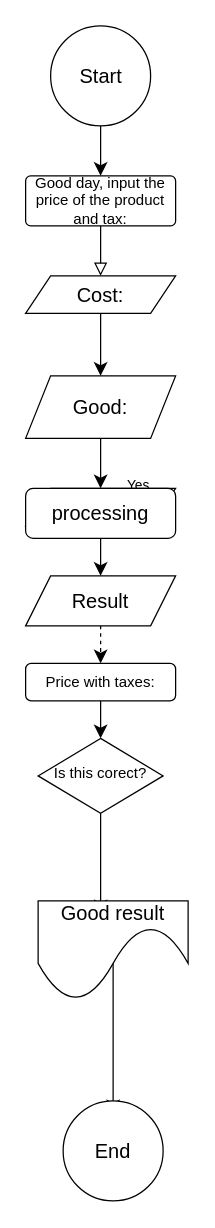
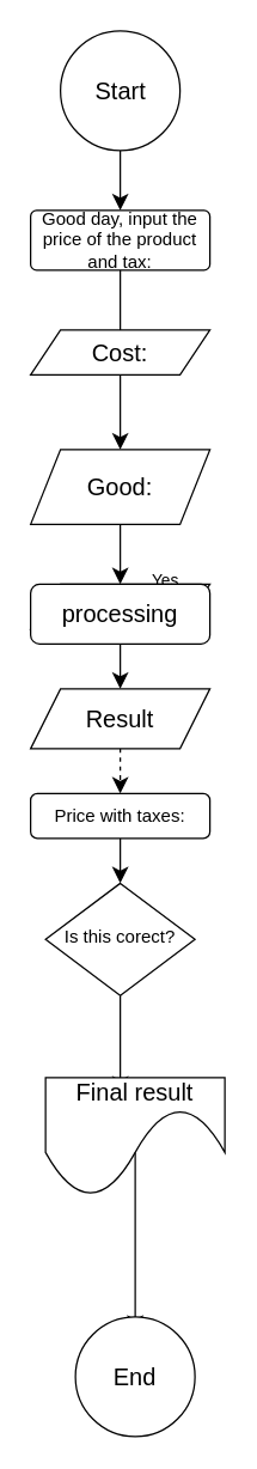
  <mxCell id="0" />
  <mxCell id="1" parent="0" />
- <mxCell id="2" value="" style="rounded=0;html=1;jettySize=auto;orthogonalLoop=1;fontSize=11;endArrow=block;endFill=0;endSize=8;strokeWidth=1;shadow=0;labelBackgroundColor=none;edgeStyle=orthogonalEdgeStyle;" parent="1" source="3" target="9" edge="1"><mxGeometry relative="1" as="geometry"><mxPoint x="80" y="260" as="targetPoint" /><Array as="points" /></mxGeometry></mxCell>
+ <mxCell id="2" value="" style="rounded=0;html=1;jettySize=auto;orthogonalLoop=1;fontSize=11;endArrow=none;endFill=0;endSize=8;strokeWidth=1;shadow=0;labelBackgroundColor=none;edgeStyle=orthogonalEdgeStyle;" parent="1" source="3" target="9" edge="1"><mxGeometry relative="1" as="geometry"><mxPoint x="80" y="260" as="targetPoint" /><Array as="points" /></mxGeometry></mxCell>
  <mxCell id="3" value="Good day, input the price of the product and tax:" style="rounded=1;whiteSpace=wrap;html=1;fontSize=12;glass=0;strokeWidth=1;shadow=0;arcSize=10;" parent="1" vertex="1"><mxGeometry x="20" y="140" width="120" height="40" as="geometry" /></mxCell>
  <mxCell id="4" value="Yes" style="rounded=0;html=1;jettySize=auto;orthogonalLoop=1;fontSize=11;endArrow=block;endFill=0;endSize=8;strokeWidth=1;shadow=0;labelBackgroundColor=none;edgeStyle=orthogonalEdgeStyle;" parent="1" edge="1"><mxGeometry x="1" y="-292" relative="1" as="geometry"><mxPoint x="30" y="-2" as="offset" /><mxPoint x="80" y="390" as="sourcePoint" /><mxPoint x="80" y="390" as="targetPoint" /></mxGeometry></mxCell>
- <mxCell id="5" value="Is this corect?" style="rhombus;whiteSpace=wrap;html=1;shadow=0;fontFamily=Helvetica;fontSize=12;align=center;strokeWidth=1;spacing=6;spacingTop=-4;" parent="1" vertex="1"><mxGeometry x="30" y="590" width="100" height="60" as="geometry" /></mxCell>
+ <mxCell id="5" value="Is this corect?" style="rhombus;whiteSpace=wrap;html=1;shadow=0;fontFamily=Helvetica;fontSize=12;align=center;strokeWidth=1;spacing=6;spacingTop=-4;" parent="1" vertex="1"><mxGeometry x="30" y="590" width="100" height="75" as="geometry" /></mxCell>
  <mxCell id="6" value="" style="ellipse;whiteSpace=wrap;html=1;fontSize=16;" vertex="1" parent="1"><mxGeometry x="40" y="20" width="80" height="80" as="geometry" /></mxCell>
  <mxCell id="7" value="Start" style="text;html=1;align=center;verticalAlign=middle;resizable=0;points=[];autosize=1;strokeColor=none;fillColor=none;fontSize=16;" vertex="1" parent="1"><mxGeometry x="50" y="45" width="60" height="30" as="geometry" /></mxCell>
  <mxCell id="8" value="" style="edgeStyle=none;orthogonalLoop=1;jettySize=auto;html=1;rounded=0;fontSize=12;startSize=8;endSize=8;curved=1;entryX=0.5;entryY=0;entryDx=0;entryDy=0;" edge="1" parent="1" source="6" target="3"><mxGeometry width="140" relative="1" as="geometry"><mxPoint x="10" y="300" as="sourcePoint" /><mxPoint x="150" y="300" as="targetPoint" /><Array as="points" /></mxGeometry></mxCell>
  <mxCell id="9" value="Cost:" style="shape=parallelogram;perimeter=parallelogramPerimeter;whiteSpace=wrap;html=1;fixedSize=1;fontSize=16;" vertex="1" parent="1"><mxGeometry x="20" y="220" width="120" height="30" as="geometry" /></mxCell>
  <mxCell id="10" value="" style="edgeStyle=none;orthogonalLoop=1;jettySize=auto;html=1;rounded=0;fontSize=12;startSize=8;endSize=8;curved=1;" edge="1" parent="1"><mxGeometry width="140" relative="1" as="geometry"><mxPoint x="80" y="250" as="sourcePoint" /><mxPoint x="80" y="300" as="targetPoint" /><Array as="points" /></mxGeometry></mxCell>
  <mxCell id="11" value="" style="edgeStyle=none;orthogonalLoop=1;jettySize=auto;html=1;rounded=0;fontSize=12;startSize=8;endSize=8;curved=1;exitX=1;exitY=0.5;exitDx=0;exitDy=0;exitPerimeter=0;" edge="1" parent="1"><mxGeometry width="140" relative="1" as="geometry"><mxPoint x="80" y="340" as="sourcePoint" /><mxPoint x="80" y="390" as="targetPoint" /><Array as="points" /></mxGeometry></mxCell>
  <mxCell id="12" value="" style="shape=parallelogram;perimeter=parallelogramPerimeter;whiteSpace=wrap;html=1;fixedSize=1;fontSize=16;" vertex="1" parent="1"><mxGeometry x="20" y="390" width="120" height="30" as="geometry" /></mxCell>
  <mxCell id="13" value="" style="edgeStyle=none;orthogonalLoop=1;jettySize=auto;html=1;rounded=0;fontSize=12;startSize=8;endSize=8;curved=1;exitX=0.5;exitY=1;exitDx=0;exitDy=0;" edge="1" parent="1" source="12"><mxGeometry width="140" relative="1" as="geometry"><mxPoint x="-20" y="460" as="sourcePoint" /><mxPoint x="80" y="460" as="targetPoint" /><Array as="points"><mxPoint x="80" y="450" /></Array></mxGeometry></mxCell>
  <mxCell id="14" style="edgeStyle=none;curved=1;rounded=0;orthogonalLoop=1;jettySize=auto;html=1;fontSize=12;startSize=8;endSize=8;exitX=0.5;exitY=1;exitDx=0;exitDy=0;entryX=0.5;entryY=0;entryDx=0;entryDy=0;dashed=1;" edge="1" parent="1" source="16" target="17"><mxGeometry relative="1" as="geometry"><mxPoint x="85" y="570" as="targetPoint" /><mxPoint x="90" y="520" as="sourcePoint" /></mxGeometry></mxCell>
  <mxCell id="15" value="processing" style="rounded=1;whiteSpace=wrap;html=1;fontSize=16;" vertex="1" parent="1"><mxGeometry x="20" y="390" width="120" height="40" as="geometry" /></mxCell>
  <mxCell id="16" value="Result" style="shape=parallelogram;perimeter=parallelogramPerimeter;whiteSpace=wrap;html=1;fixedSize=1;fontSize=16;" vertex="1" parent="1"><mxGeometry x="20" y="460" width="120" height="40" as="geometry" /></mxCell>
  <mxCell id="17" value="Price with taxes:" style="rounded=1;whiteSpace=wrap;html=1;fontSize=12;glass=0;strokeWidth=1;shadow=0;" parent="1" vertex="1"><mxGeometry x="20" y="530" width="120" height="30" as="geometry" /></mxCell>
  <mxCell id="18" value="Good:" style="shape=parallelogram;perimeter=parallelogramPerimeter;whiteSpace=wrap;html=1;fixedSize=1;fontSize=16;" vertex="1" parent="1"><mxGeometry x="20" y="300" width="120" height="50" as="geometry" /></mxCell>
  <mxCell id="19" value="" style="edgeStyle=none;orthogonalLoop=1;jettySize=auto;html=1;rounded=0;fontSize=12;startSize=8;endSize=8;curved=1;exitX=0.5;exitY=1;exitDx=0;exitDy=0;entryX=0.5;entryY=0;entryDx=0;entryDy=0;" edge="1" parent="1" source="17" target="5"><mxGeometry width="140" relative="1" as="geometry"><mxPoint x="20" y="470" as="sourcePoint" /><mxPoint x="160" y="470" as="targetPoint" /><Array as="points" /></mxGeometry></mxCell>
  <mxCell id="20" value="" style="edgeStyle=none;orthogonalLoop=1;jettySize=auto;html=1;rounded=0;fontSize=12;startSize=8;endSize=8;curved=1;exitX=0.5;exitY=1;exitDx=0;exitDy=0;" edge="1" parent="1" source="5"><mxGeometry width="140" relative="1" as="geometry"><mxPoint x="20" y="660" as="sourcePoint" /><mxPoint x="80" y="730" as="targetPoint" /><Array as="points" /></mxGeometry></mxCell>
- <mxCell id="21" value="Good result" style="shape=document;whiteSpace=wrap;html=1;boundedLbl=1;fontSize=16;size=0.75;" vertex="1" parent="1"><mxGeometry x="30" y="720" width="120" height="80" as="geometry" /></mxCell>
+ <mxCell id="21" value="Final result" style="shape=document;whiteSpace=wrap;html=1;boundedLbl=1;fontSize=16;size=0.75;" vertex="1" parent="1"><mxGeometry x="30" y="720" width="120" height="80" as="geometry" /></mxCell>
  <mxCell id="22" value="" style="edgeStyle=none;orthogonalLoop=1;jettySize=auto;html=1;rounded=0;fontSize=12;startSize=8;endSize=8;curved=1;exitX=0.5;exitY=0.625;exitDx=0;exitDy=0;exitPerimeter=0;" edge="1" parent="1" source="21"><mxGeometry width="140" relative="1" as="geometry"><mxPoint x="110" y="780" as="sourcePoint" /><mxPoint x="90" y="890" as="targetPoint" /><Array as="points" /></mxGeometry></mxCell>
  <mxCell id="23" value="End" style="ellipse;whiteSpace=wrap;html=1;fontSize=16;" vertex="1" parent="1"><mxGeometry x="50" y="880" width="80" height="80" as="geometry" /></mxCell>
